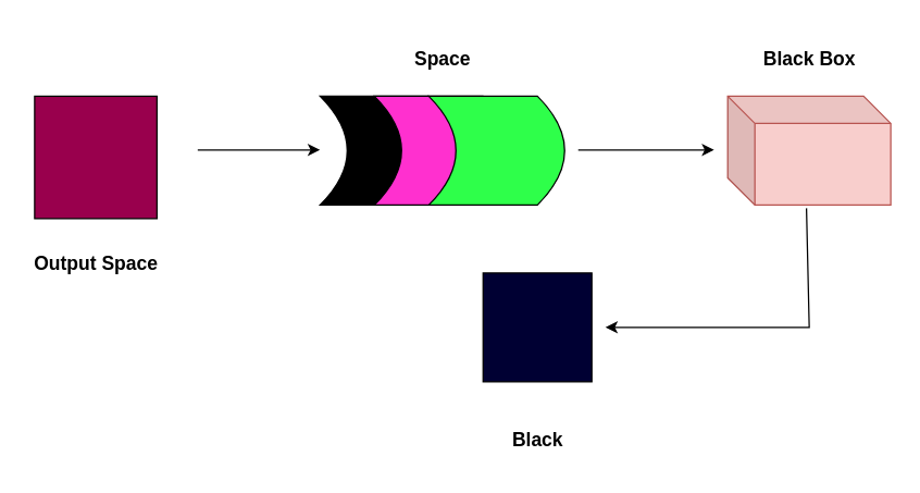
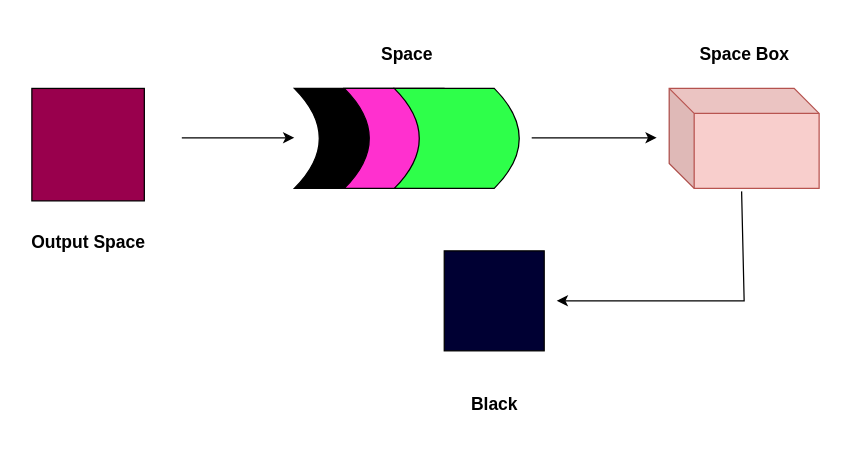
  <mxCell id="0" />
  <mxCell id="1" parent="0" />
  <mxCell id="2" value="" style="shape=dataStorage;whiteSpace=wrap;html=1;fixedSize=1;rotation=-180;fillColor=#000000;" vertex="1" parent="1"><mxGeometry x="235" y="70" width="100" height="80" as="geometry" /></mxCell>
  <mxCell id="3" value="" style="whiteSpace=wrap;html=1;aspect=fixed;fillColor=#99004D;" vertex="1" parent="1"><mxGeometry x="25" y="70" width="90" height="90" as="geometry" /></mxCell>
  <mxCell id="4" value="" style="endArrow=classic;html=1;rounded=0;" edge="1" parent="1"><mxGeometry width="50" height="50" relative="1" as="geometry"><mxPoint x="145" y="109.5" as="sourcePoint" /><mxPoint x="235" y="109.5" as="targetPoint" /><Array as="points"><mxPoint x="185" y="109.5" /></Array></mxGeometry></mxCell>
  <mxCell id="5" value="" style="shape=dataStorage;whiteSpace=wrap;html=1;fixedSize=1;rotation=-180;fillColor=#FF30CF;" vertex="1" parent="1"><mxGeometry x="275" y="70" width="100" height="80" as="geometry" /></mxCell>
  <mxCell id="6" value="" style="shape=dataStorage;whiteSpace=wrap;html=1;fixedSize=1;rotation=-180;fillColor=#2EFF4A;" vertex="1" parent="1"><mxGeometry x="315" y="70" width="100" height="80" as="geometry" /></mxCell>
  <mxCell id="7" value="" style="endArrow=classic;html=1;rounded=0;" edge="1" parent="1"><mxGeometry width="50" height="50" relative="1" as="geometry"><mxPoint x="425" y="109.5" as="sourcePoint" /><mxPoint x="525" y="109.5" as="targetPoint" /></mxGeometry></mxCell>
  <mxCell id="8" value="" style="shape=cube;whiteSpace=wrap;html=1;boundedLbl=1;backgroundOutline=1;darkOpacity=0.05;darkOpacity2=0.1;fillColor=#f8cecc;strokeColor=#b85450;" vertex="1" parent="1"><mxGeometry x="535" y="70" width="120" height="80" as="geometry" /></mxCell>
  <mxCell id="9" value="" style="endArrow=classic;html=1;rounded=0;exitX=0.483;exitY=1.03;exitDx=0;exitDy=0;exitPerimeter=0;" edge="1" parent="1" source="8"><mxGeometry width="50" height="50" relative="1" as="geometry"><mxPoint x="355" y="200" as="sourcePoint" /><mxPoint x="445" y="240" as="targetPoint" /><Array as="points"><mxPoint x="595" y="240" /></Array></mxGeometry></mxCell>
  <mxCell id="10" value="" style="whiteSpace=wrap;html=1;aspect=fixed;fillColor=#000033;" vertex="1" parent="1"><mxGeometry x="355" y="200" width="80" height="80" as="geometry" /></mxCell>
  <mxCell id="11" value="&lt;font style=&quot;font-size: 14px;&quot;&gt;Output Space&lt;/font&gt;" style="text;strokeColor=none;fillColor=none;html=1;fontSize=24;fontStyle=1;verticalAlign=middle;align=center;" vertex="1" parent="1"><mxGeometry x="20" y="170" width="100" height="40" as="geometry" /></mxCell>
  <mxCell id="12" value="&lt;span style=&quot;font-size: 14px;&quot;&gt;Space&lt;/span&gt;" style="text;strokeColor=none;fillColor=none;html=1;fontSize=24;fontStyle=1;verticalAlign=middle;align=center;" vertex="1" parent="1"><mxGeometry x="275" y="20" width="100" height="40" as="geometry" /></mxCell>
- <mxCell id="13" value="&lt;span style=&quot;font-size: 14px;&quot;&gt;Black Box&lt;/span&gt;" style="text;strokeColor=none;fillColor=none;html=1;fontSize=24;fontStyle=1;verticalAlign=middle;align=center;" vertex="1" parent="1"><mxGeometry x="545" y="20" width="100" height="40" as="geometry" /></mxCell>
+ <mxCell id="13" value="&lt;span style=&quot;font-size: 14px;&quot;&gt;Space Box&lt;/span&gt;" style="text;strokeColor=none;fillColor=none;html=1;fontSize=24;fontStyle=1;verticalAlign=middle;align=center;" vertex="1" parent="1"><mxGeometry x="545" y="20" width="100" height="40" as="geometry" /></mxCell>
  <mxCell id="14" value="&lt;span style=&quot;font-size: 14px;&quot;&gt;Black&lt;/span&gt;" style="text;strokeColor=none;fillColor=none;html=1;fontSize=24;fontStyle=1;verticalAlign=middle;align=center;" vertex="1" parent="1"><mxGeometry x="345" y="300" width="100" height="40" as="geometry" /></mxCell>
